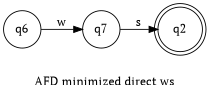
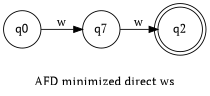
  digraph {
    fontname="PT Serif"
    label="AFD minimized direct ws"
    rankdir=LR
    node [fontname="PT Serif" shape=circle]
    edge [fontname="PT Serif"]
-   n1 [label=q6]
+   n1 [label=q0]
    n2 [label=q7]
    n3 [label=q2 shape=doublecircle]
    n1 -> n2 [label=w]
-   n2 -> n3 [label=s]
+   n2 -> n3 [label=w]
  }
